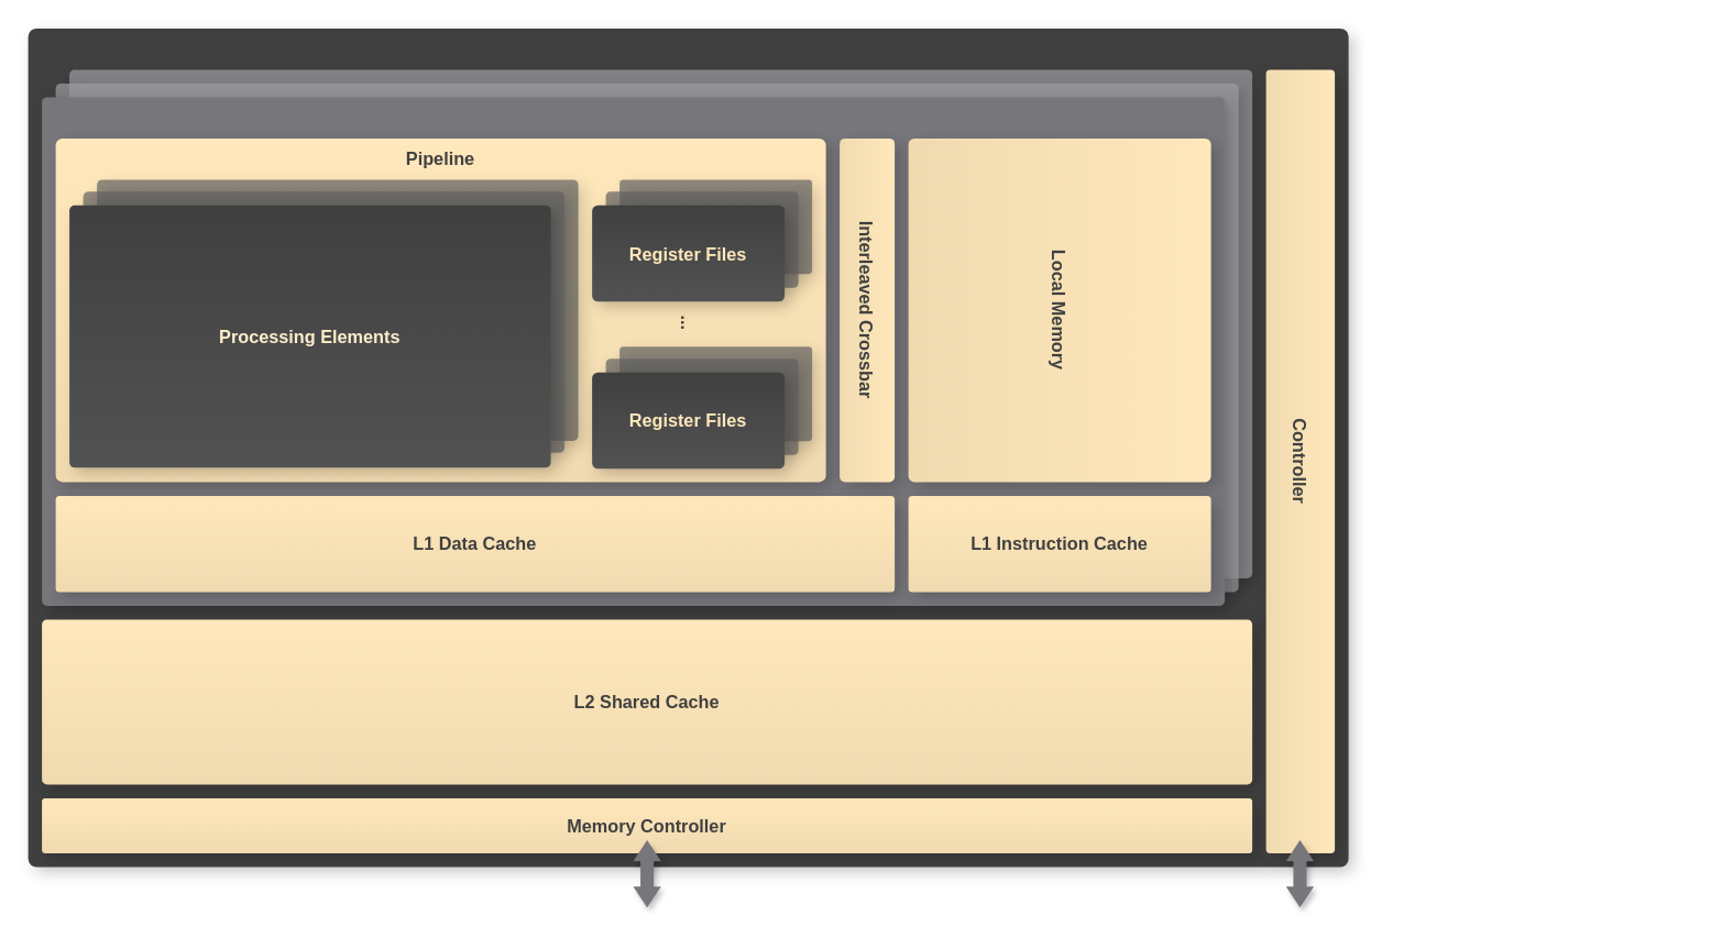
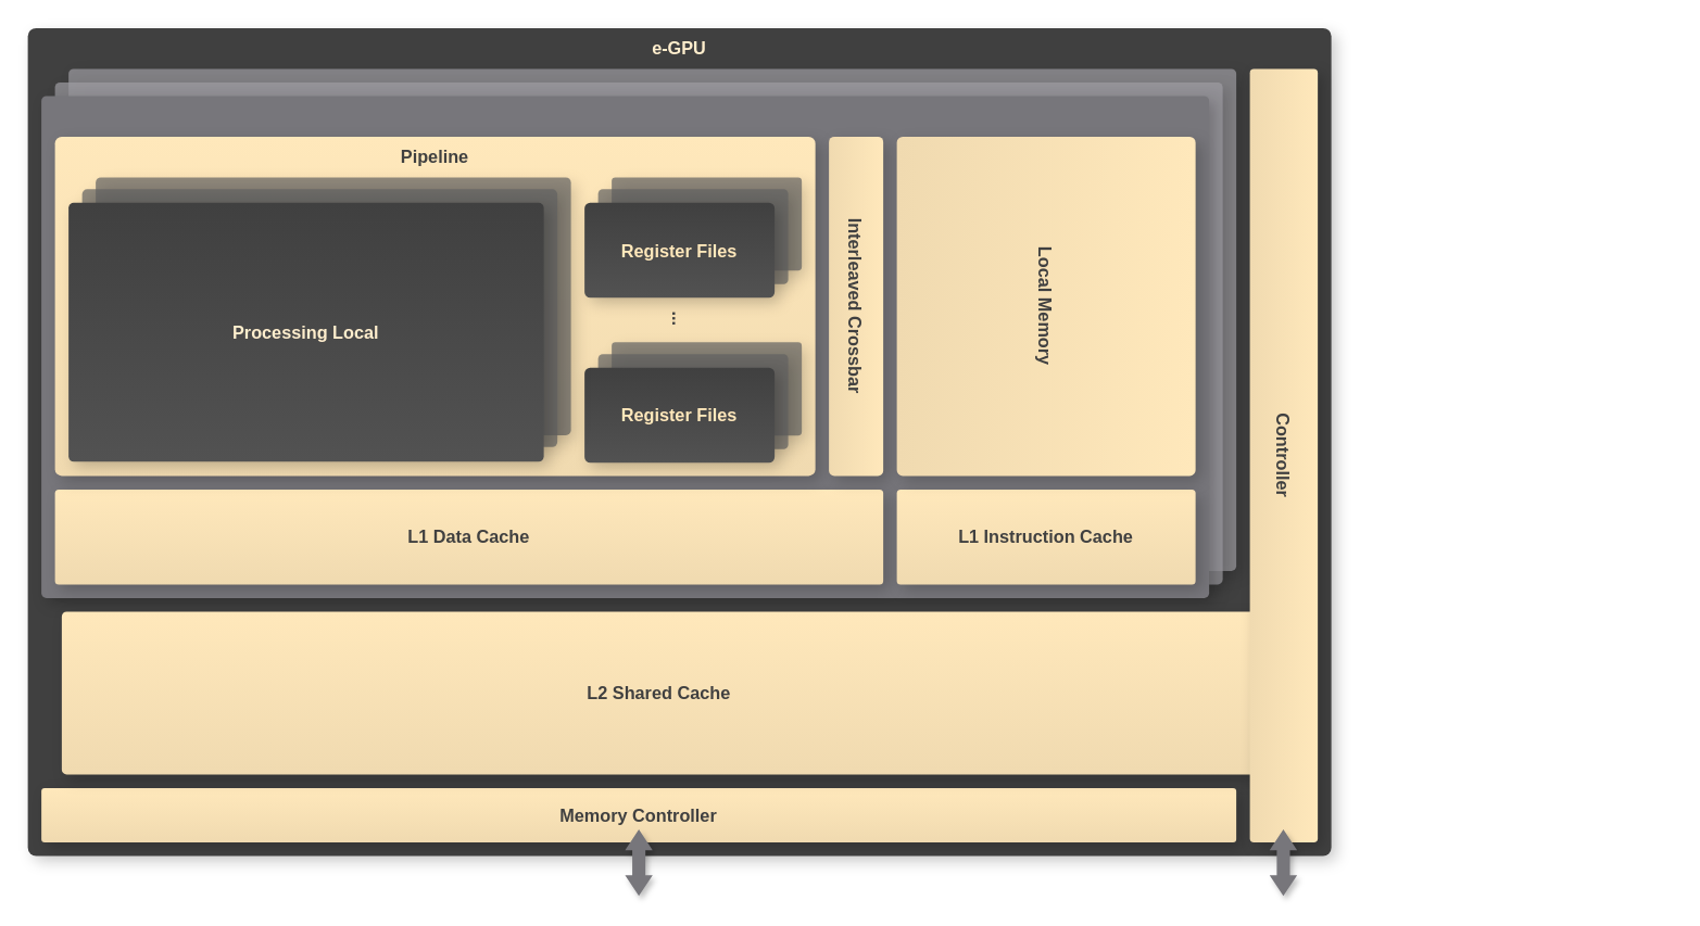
  <mxCell id="0" />
  <mxCell id="1" parent="0" />
  <mxCell id="2" value="&lt;div&gt;&lt;br&gt;&lt;/div&gt;" style="rounded=1;whiteSpace=wrap;html=1;fontSize=13;glass=0;shadow=1;fontFamily=Helvetica;textShadow=0;container=0;strokeWidth=1;arcSize=1;fontStyle=1;shadowOffsetX=4;shadowOffsetY=4;shadowBlur=5;shadowOpacity=20;strokeColor=none;fillColor=#404040;fontColor=#FFE8BB;align=center;" parent="1" vertex="1"><mxGeometry x="20" y="20" width="960" height="610" as="geometry" /></mxCell>
  <mxCell id="3" value="" style="rounded=1;whiteSpace=wrap;html=1;fontSize=13;glass=0;shadow=1;fontFamily=Helvetica;textShadow=0;container=0;strokeWidth=1;arcSize=1;fontStyle=1;shadowOffsetX=4;shadowOffsetY=4;shadowBlur=5;shadowOpacity=20;fillColor=#9E9DA3;fontColor=#FFEECD;strokeColor=none;opacity=70;" parent="1" vertex="1"><mxGeometry x="50" y="50" width="860" height="370" as="geometry" /></mxCell>
  <mxCell id="4" value="" style="rounded=1;whiteSpace=wrap;html=1;fontSize=13;glass=0;shadow=1;fontFamily=Helvetica;textShadow=0;container=0;strokeWidth=1;arcSize=1;fontStyle=1;shadowOffsetX=4;shadowOffsetY=4;shadowBlur=5;shadowOpacity=20;fillColor=#9E9DA3;fontColor=#7D7D7D;strokeColor=none;opacity=70;" parent="1" vertex="1"><mxGeometry x="40" y="60" width="860" height="370" as="geometry" /></mxCell>
  <mxCell id="5" value="" style="rounded=1;whiteSpace=wrap;html=1;fontSize=13;glass=0;shadow=1;fontFamily=Helvetica;textShadow=0;container=0;strokeWidth=1;arcSize=1;fontStyle=1;shadowOffsetX=4;shadowOffsetY=4;shadowBlur=5;shadowOpacity=20;fillColor=#77767b;fontColor=#FFEECD;strokeColor=none;" parent="1" vertex="1"><mxGeometry x="30" y="70" width="860" height="370" as="geometry" /></mxCell>
  <mxCell id="6" value="Memory Controller" style="rounded=1;whiteSpace=wrap;html=1;fontSize=13;glass=0;shadow=1;fontFamily=Helvetica;textShadow=0;container=0;strokeWidth=1;arcSize=6;fontStyle=1;shadowOffsetX=4;shadowOffsetY=4;shadowBlur=5;shadowOpacity=20;fillColor=#FFE8BB;strokeColor=none;fontColor=#404040;gradientColor=#F0DAB0;gradientDirection=south;" parent="1" vertex="1"><mxGeometry x="30" y="580" width="880" height="40" as="geometry" /></mxCell>
  <mxCell id="7" value="&lt;div&gt;L1 Data Cache&lt;/div&gt;" style="rounded=1;whiteSpace=wrap;html=1;fontSize=13;glass=0;shadow=1;fontFamily=Helvetica;textShadow=0;container=0;strokeWidth=1;arcSize=4;fontStyle=1;shadowOffsetX=4;shadowOffsetY=4;shadowBlur=5;shadowOpacity=20;fillColor=#FFE8BB;strokeColor=none;fontColor=#404040;gradientColor=#F0DAB0;gradientDirection=south;" parent="1" vertex="1"><mxGeometry x="40" y="360" width="610" height="70" as="geometry" /></mxCell>
  <mxCell id="8" value="&lt;div&gt;L1 Instruction Cache&lt;/div&gt;" style="rounded=1;whiteSpace=wrap;html=1;fontSize=13;glass=0;shadow=1;fontFamily=Helvetica;textShadow=0;container=0;strokeWidth=1;arcSize=4;fontStyle=1;shadowOffsetX=4;shadowOffsetY=4;shadowBlur=5;shadowOpacity=20;fillColor=#FFE8BB;strokeColor=none;fontColor=#404040;gradientColor=#F0DAB0;gradientDirection=south;" parent="1" vertex="1"><mxGeometry x="660" y="360" width="220" height="70" as="geometry" /></mxCell>
  <mxCell id="9" value="..." style="text;html=1;align=center;verticalAlign=middle;whiteSpace=wrap;rounded=0;fontColor=#FFEECD;fontSize=13;rotation=90;fontStyle=1;shadow=1;" parent="1" vertex="1"><mxGeometry x="88.298" y="198.405" width="63.411" height="53.187" as="geometry" /></mxCell>
- <mxCell id="10" value="&lt;div&gt;L2 Shared Cache&lt;/div&gt;" style="rounded=1;whiteSpace=wrap;html=1;fontSize=13;glass=0;shadow=1;fontFamily=Helvetica;textShadow=0;container=0;strokeWidth=1;arcSize=3;fontStyle=1;shadowOffsetX=4;shadowOffsetY=4;shadowBlur=5;shadowOpacity=20;fillColor=#FFE8BB;strokeColor=none;fontColor=#404040;gradientColor=#F0DAB0;gradientDirection=south;" parent="1" vertex="1"><mxGeometry x="30" y="450" width="880" height="120" as="geometry" /></mxCell>
+ <mxCell id="10" value="&lt;div&gt;L2 Shared Cache&lt;/div&gt;" style="rounded=1;whiteSpace=wrap;html=1;fontSize=13;glass=0;shadow=1;fontFamily=Helvetica;textShadow=0;container=0;strokeWidth=1;arcSize=3;fontStyle=1;shadowOffsetX=4;shadowOffsetY=4;shadowBlur=5;shadowOpacity=20;fillColor=#FFE8BB;strokeColor=none;fontColor=#404040;gradientColor=#F0DAB0;gradientDirection=south;" parent="1" vertex="1"><mxGeometry x="45" y="450" width="880" height="120" as="geometry" /></mxCell>
  <mxCell id="11" value="" style="rounded=1;whiteSpace=wrap;html=1;fontSize=13;glass=0;shadow=1;fontFamily=Helvetica;textShadow=0;container=0;strokeWidth=1;arcSize=2;fontStyle=1;shadowOffsetX=4;shadowOffsetY=4;shadowBlur=5;shadowOpacity=20;fillColor=#FFE8BB;strokeColor=none;fontColor=#404040;gradientColor=#F0DAB0;gradientDirection=south;" parent="1" vertex="1"><mxGeometry x="40" y="100" width="560" height="250" as="geometry" /></mxCell>
  <mxCell id="12" value="" style="rounded=1;whiteSpace=wrap;html=1;fontSize=13;glass=0;shadow=1;fontFamily=Helvetica;textShadow=0;container=0;strokeWidth=1;arcSize=4;fontStyle=1;shadowOffsetX=4;shadowOffsetY=4;shadowBlur=5;shadowOpacity=20;fillColor=#616161;strokeColor=none;fontColor=#404040;gradientColor=none;gradientDirection=south;opacity=70;" parent="1" vertex="1"><mxGeometry x="450" y="251.59" width="140" height="68.74" as="geometry" /></mxCell>
  <mxCell id="13" value="" style="rounded=1;whiteSpace=wrap;html=1;fontSize=13;glass=0;shadow=1;fontFamily=Helvetica;textShadow=0;container=0;strokeWidth=1;arcSize=5;fontStyle=1;shadowOffsetX=4;shadowOffsetY=4;shadowBlur=5;shadowOpacity=20;fillColor=#616161;strokeColor=none;fontColor=#636363;gradientColor=none;gradientDirection=south;opacity=70;" parent="1" vertex="1"><mxGeometry x="440" y="260.33" width="140" height="70" as="geometry" /></mxCell>
  <mxCell id="14" value="&lt;div&gt;&lt;font color=&quot;#ffe8bb&quot;&gt;Register Files&lt;br&gt;&lt;/font&gt;&lt;/div&gt;" style="rounded=1;whiteSpace=wrap;html=1;fontSize=13;glass=0;shadow=1;fontFamily=Helvetica;textShadow=0;container=0;strokeWidth=1;arcSize=6;fontStyle=1;shadowOffsetX=4;shadowOffsetY=4;shadowBlur=5;shadowOpacity=20;fillColor=#404040;strokeColor=none;fontColor=#404040;gradientColor=#525252;gradientDirection=south;" parent="1" vertex="1"><mxGeometry x="430" y="270.29" width="140" height="70.04" as="geometry" /></mxCell>
  <mxCell id="15" value="..." style="text;html=1;align=center;verticalAlign=middle;whiteSpace=wrap;rounded=0;fontColor=#404040;fontSize=13;rotation=90;fontStyle=1;shadow=1;" parent="1" vertex="1"><mxGeometry x="462.398" y="208.406" width="75.209" height="53.187" as="geometry" /></mxCell>
  <mxCell id="16" value="" style="rounded=1;whiteSpace=wrap;html=1;fontSize=13;glass=0;shadow=1;fontFamily=Helvetica;textShadow=0;container=0;strokeWidth=1;arcSize=2;fontStyle=1;shadowOffsetX=4;shadowOffsetY=4;shadowBlur=5;shadowOpacity=20;strokeColor=none;fillColor=#616161;fontColor=#404040;gradientColor=none;opacity=70;" parent="1" vertex="1"><mxGeometry x="70" y="130" width="350" height="190" as="geometry" /></mxCell>
  <mxCell id="17" value="" style="rounded=1;whiteSpace=wrap;html=1;fontSize=13;glass=0;shadow=1;fontFamily=Helvetica;textShadow=0;container=0;strokeWidth=1;arcSize=2;fontStyle=1;shadowOffsetX=4;shadowOffsetY=4;shadowBlur=5;shadowOpacity=20;strokeColor=none;fillColor=#616161;fontColor=#404040;opacity=70;" parent="1" vertex="1"><mxGeometry x="60" y="138.74" width="350" height="190" as="geometry" /></mxCell>
- <mxCell id="18" value="&lt;div&gt;&lt;font color=&quot;#ffeecd&quot;&gt;Processing Elements&lt;/font&gt;&lt;/div&gt;" style="rounded=1;whiteSpace=wrap;html=1;fontSize=13;glass=0;shadow=1;fontFamily=Helvetica;textShadow=0;container=0;strokeWidth=1;arcSize=2;fontStyle=1;shadowOffsetX=4;shadowOffsetY=4;shadowBlur=5;shadowOpacity=20;strokeColor=none;fillColor=#404040;fontColor=#404040;gradientColor=#525252;" parent="1" vertex="1"><mxGeometry x="50" y="148.7" width="350" height="190.86" as="geometry" /></mxCell>
+ <mxCell id="18" value="&lt;div&gt;&lt;font color=&quot;#ffeecd&quot;&gt;Processing Local&lt;/font&gt;&lt;/div&gt;" style="rounded=1;whiteSpace=wrap;html=1;fontSize=13;glass=0;shadow=1;fontFamily=Helvetica;textShadow=0;container=0;strokeWidth=1;arcSize=2;fontStyle=1;shadowOffsetX=4;shadowOffsetY=4;shadowBlur=5;shadowOpacity=20;strokeColor=none;fillColor=#404040;fontColor=#404040;gradientColor=#525252;" parent="1" vertex="1"><mxGeometry x="50" y="148.7" width="350" height="190.86" as="geometry" /></mxCell>
  <mxCell id="19" value="" style="rounded=1;whiteSpace=wrap;html=1;fontSize=13;glass=0;shadow=1;fontFamily=Helvetica;textShadow=0;container=0;strokeWidth=1;arcSize=4;fontStyle=1;shadowOffsetX=4;shadowOffsetY=4;shadowBlur=5;shadowOpacity=20;fillColor=#616161;strokeColor=none;fontColor=#404040;gradientColor=none;gradientDirection=south;opacity=70;" parent="1" vertex="1"><mxGeometry x="450" y="130" width="140" height="68.74" as="geometry" /></mxCell>
  <mxCell id="20" value="" style="rounded=1;whiteSpace=wrap;html=1;fontSize=13;glass=0;shadow=1;fontFamily=Helvetica;textShadow=0;container=0;strokeWidth=1;arcSize=5;fontStyle=1;shadowOffsetX=4;shadowOffsetY=4;shadowBlur=5;shadowOpacity=20;fillColor=#616161;strokeColor=none;fontColor=#636363;gradientColor=none;gradientDirection=south;opacity=70;" parent="1" vertex="1"><mxGeometry x="440" y="138.74" width="140" height="70" as="geometry" /></mxCell>
  <mxCell id="21" value="&lt;div&gt;&lt;font color=&quot;#ffe8bb&quot;&gt;Register Files&lt;/font&gt;&lt;/div&gt;" style="rounded=1;whiteSpace=wrap;html=1;fontSize=13;glass=0;shadow=1;fontFamily=Helvetica;textShadow=0;container=0;strokeWidth=1;arcSize=6;fontStyle=1;shadowOffsetX=4;shadowOffsetY=4;shadowBlur=5;shadowOpacity=20;fillColor=#404040;strokeColor=none;fontColor=#404040;gradientColor=#525252;gradientDirection=south;" parent="1" vertex="1"><mxGeometry x="430" y="148.7" width="140" height="70.04" as="geometry" /></mxCell>
  <mxCell id="22" value="Interleaved Crossbar" style="rounded=1;whiteSpace=wrap;html=1;fontSize=13;glass=0;shadow=1;fontFamily=Helvetica;textShadow=0;container=0;strokeWidth=1;arcSize=10;fontStyle=1;shadowOffsetX=4;shadowOffsetY=4;shadowBlur=5;shadowOpacity=20;fillColor=#FFE8BB;strokeColor=none;fontColor=#404040;gradientColor=#F0DAB0;gradientDirection=south;rotation=90;" parent="1" vertex="1"><mxGeometry x="505" y="205" width="250" height="40" as="geometry" /></mxCell>
  <mxCell id="23" value="&lt;div&gt;Local Memory&lt;/div&gt;" style="rounded=1;whiteSpace=wrap;html=1;fontSize=13;glass=0;shadow=1;fontFamily=Helvetica;textShadow=0;container=0;strokeWidth=1;arcSize=2;fontStyle=1;shadowOffsetX=4;shadowOffsetY=4;shadowBlur=5;shadowOpacity=20;fillColor=#FFE8BB;strokeColor=none;fontColor=#404040;gradientColor=#F0DAB0;gradientDirection=south;rotation=90;" parent="1" vertex="1"><mxGeometry x="645" y="115" width="250" height="220" as="geometry" /></mxCell>
  <mxCell id="24" value="Pipeline" style="text;html=1;align=center;verticalAlign=middle;whiteSpace=wrap;rounded=0;fontSize=13;fontStyle=1;fontColor=#404040;" parent="1" vertex="1"><mxGeometry x="290" y="100" width="60" height="30" as="geometry" /></mxCell>
+ <mxCell id="25" value="e-GPU" style="text;html=1;align=center;verticalAlign=middle;whiteSpace=wrap;rounded=0;fontSize=13;fontStyle=1;fontColor=#FFEECD;" parent="1" vertex="1"><mxGeometry x="455" y="20" width="90" height="30" as="geometry" /></mxCell>
  <mxCell id="26" value="Controller" style="rounded=1;whiteSpace=wrap;html=1;fontSize=13;glass=0;shadow=1;fontFamily=Helvetica;textShadow=0;container=0;strokeWidth=1;arcSize=6;fontStyle=1;shadowOffsetX=4;shadowOffsetY=4;shadowBlur=5;shadowOpacity=20;fillColor=#FFE8BB;strokeColor=none;fontColor=#404040;gradientColor=#F0DAB0;gradientDirection=south;rotation=-270;" parent="1" vertex="1"><mxGeometry x="660" y="310" width="570" height="50" as="geometry" /></mxCell>
  <mxCell id="27" value="" style="shape=flexArrow;endArrow=classic;startArrow=classic;html=1;rounded=0;endWidth=9.655;endSize=4.766;startWidth=9.655;startSize=4.766;width=9.655;fillColor=#77767B;strokeColor=none;shadow=1;" parent="1" edge="1"><mxGeometry width="100" height="100" relative="1" as="geometry"><mxPoint x="470" y="660" as="sourcePoint" /><mxPoint x="470" y="610" as="targetPoint" /></mxGeometry></mxCell>
  <mxCell id="28" value="" style="shape=flexArrow;endArrow=classic;startArrow=classic;html=1;rounded=0;endWidth=9.655;endSize=4.766;startWidth=9.655;startSize=4.766;width=9.655;fillColor=#77767B;strokeColor=none;shadow=1;" parent="1" edge="1"><mxGeometry width="100" height="100" relative="1" as="geometry"><mxPoint x="944.66" y="660" as="sourcePoint" /><mxPoint x="944.66" y="610" as="targetPoint" /></mxGeometry></mxCell>
